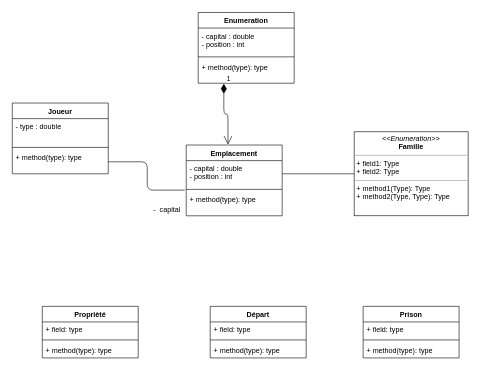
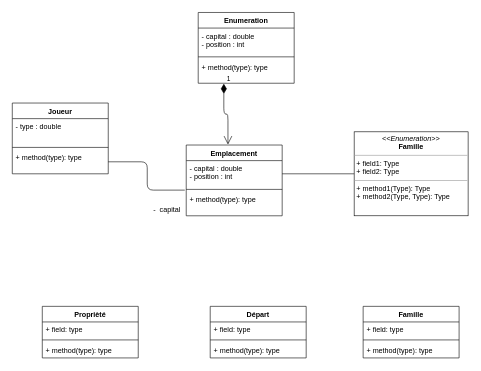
  <mxCell id="0" />
  <mxCell id="1" parent="0" />
  <mxCell id="2" value="Joueur" style="swimlane;fontStyle=1;align=center;verticalAlign=top;childLayout=stackLayout;horizontal=1;startSize=26;horizontalStack=0;resizeParent=1;resizeParentMax=0;resizeLast=0;collapsible=1;marginBottom=0;" vertex="1" parent="1"><mxGeometry x="20" y="171" width="160" height="118" as="geometry" /></mxCell>
  <mxCell id="3" value="- type : double" style="text;strokeColor=none;fillColor=none;align=left;verticalAlign=top;spacingLeft=4;spacingRight=4;overflow=hidden;rotatable=0;points=[[0,0.5],[1,0.5]];portConstraint=eastwest;" vertex="1" parent="2"><mxGeometry y="26" width="160" height="44" as="geometry" /></mxCell>
  <mxCell id="4" value="" style="line;strokeWidth=1;fillColor=none;align=left;verticalAlign=middle;spacingTop=-1;spacingLeft=3;spacingRight=3;rotatable=0;labelPosition=right;points=[];portConstraint=eastwest;" vertex="1" parent="2"><mxGeometry y="70" width="160" height="8" as="geometry" /></mxCell>
  <mxCell id="5" value="+ method(type): type" style="text;strokeColor=none;fillColor=none;align=left;verticalAlign=top;spacingLeft=4;spacingRight=4;overflow=hidden;rotatable=0;points=[[0,0.5],[1,0.5]];portConstraint=eastwest;" vertex="1" parent="2"><mxGeometry y="78" width="160" height="40" as="geometry" /></mxCell>
  <mxCell id="6" value="Enumeration" style="swimlane;fontStyle=1;align=center;verticalAlign=top;childLayout=stackLayout;horizontal=1;startSize=26;horizontalStack=0;resizeParent=1;resizeParentMax=0;resizeLast=0;collapsible=1;marginBottom=0;" vertex="1" parent="1"><mxGeometry x="330" y="20" width="160" height="118" as="geometry" /></mxCell>
  <mxCell id="7" value="- capital : double&#10;- position : int " style="text;strokeColor=none;fillColor=none;align=left;verticalAlign=top;spacingLeft=4;spacingRight=4;overflow=hidden;rotatable=0;points=[[0,0.5],[1,0.5]];portConstraint=eastwest;" vertex="1" parent="6"><mxGeometry y="26" width="160" height="44" as="geometry" /></mxCell>
  <mxCell id="8" value="" style="line;strokeWidth=1;fillColor=none;align=left;verticalAlign=middle;spacingTop=-1;spacingLeft=3;spacingRight=3;rotatable=0;labelPosition=right;points=[];portConstraint=eastwest;" vertex="1" parent="6"><mxGeometry y="70" width="160" height="8" as="geometry" /></mxCell>
  <mxCell id="9" value="+ method(type): type" style="text;strokeColor=none;fillColor=none;align=left;verticalAlign=top;spacingLeft=4;spacingRight=4;overflow=hidden;rotatable=0;points=[[0,0.5],[1,0.5]];portConstraint=eastwest;" vertex="1" parent="6"><mxGeometry y="78" width="160" height="40" as="geometry" /></mxCell>
  <mxCell id="10" value="Emplacement" style="swimlane;fontStyle=1;align=center;verticalAlign=top;childLayout=stackLayout;horizontal=1;startSize=26;horizontalStack=0;resizeParent=1;resizeParentMax=0;resizeLast=0;collapsible=1;marginBottom=0;" vertex="1" parent="1"><mxGeometry x="310" y="241" width="160" height="118" as="geometry" /></mxCell>
  <mxCell id="11" value="- capital : double&#10;- position : int " style="text;strokeColor=none;fillColor=none;align=left;verticalAlign=top;spacingLeft=4;spacingRight=4;overflow=hidden;rotatable=0;points=[[0,0.5],[1,0.5]];portConstraint=eastwest;" vertex="1" parent="10"><mxGeometry y="26" width="160" height="44" as="geometry" /></mxCell>
  <mxCell id="12" value="" style="line;strokeWidth=1;fillColor=none;align=left;verticalAlign=middle;spacingTop=-1;spacingLeft=3;spacingRight=3;rotatable=0;labelPosition=right;points=[];portConstraint=eastwest;" vertex="1" parent="10"><mxGeometry y="70" width="160" height="8" as="geometry" /></mxCell>
  <mxCell id="13" value="+ method(type): type" style="text;strokeColor=none;fillColor=none;align=left;verticalAlign=top;spacingLeft=4;spacingRight=4;overflow=hidden;rotatable=0;points=[[0,0.5],[1,0.5]];portConstraint=eastwest;" vertex="1" parent="10"><mxGeometry y="78" width="160" height="40" as="geometry" /></mxCell>
  <mxCell id="14" value="1" style="endArrow=open;html=1;endSize=12;startArrow=diamondThin;startSize=14;startFill=1;edgeStyle=orthogonalEdgeStyle;align=left;verticalAlign=bottom;entryX=0.435;entryY=-0.007;entryDx=0;entryDy=0;entryPerimeter=0;exitX=0.267;exitY=1.02;exitDx=0;exitDy=0;exitPerimeter=0;" edge="1" parent="1" source="9" target="10"><mxGeometry x="-1" y="3" relative="1" as="geometry"><mxPoint x="380" y="190" as="sourcePoint" /><mxPoint x="160" y="430" as="targetPoint" /></mxGeometry></mxCell>
  <mxCell id="15" value="&amp;nbsp;-&amp;nbsp;&amp;nbsp;capital" style="text;html=1;resizable=0;points=[];autosize=1;align=left;verticalAlign=top;spacingTop=-4;" vertex="1" parent="1"><mxGeometry x="250" y="339" width="70" height="20" as="geometry" /></mxCell>
  <mxCell id="16" value="" style="endArrow=none;html=1;edgeStyle=orthogonalEdgeStyle;entryX=-0.015;entryY=-0.07;entryDx=0;entryDy=0;entryPerimeter=0;exitX=1;exitY=0.5;exitDx=0;exitDy=0;" edge="1" parent="1" source="5" target="13"><mxGeometry relative="1" as="geometry"><mxPoint x="20" y="430" as="sourcePoint" /><mxPoint x="180" y="430" as="targetPoint" /></mxGeometry></mxCell>
  <mxCell id="17" value="&lt;p style=&quot;margin: 0px ; margin-top: 4px ; text-align: center&quot;&gt;&lt;i&gt;&amp;lt;&amp;lt;Enumeration&amp;gt;&amp;gt;&lt;/i&gt;&lt;br&gt;&lt;b&gt;Famille&lt;/b&gt;&lt;/p&gt;&lt;hr size=&quot;1&quot;&gt;&lt;p style=&quot;margin: 0px ; margin-left: 4px&quot;&gt;+ field1: Type&lt;br&gt;+ field2: Type&lt;/p&gt;&lt;hr size=&quot;1&quot;&gt;&lt;p style=&quot;margin: 0px ; margin-left: 4px&quot;&gt;+ method1(Type): Type&lt;br&gt;+ method2(Type, Type): Type&lt;/p&gt;" style="verticalAlign=top;align=left;overflow=fill;fontSize=12;fontFamily=Helvetica;html=1;" vertex="1" parent="1"><mxGeometry x="590" y="219" width="190" height="140" as="geometry" /></mxCell>
  <mxCell id="18" value="" style="endArrow=none;html=1;edgeStyle=orthogonalEdgeStyle;entryX=0;entryY=0.5;entryDx=0;entryDy=0;exitX=1;exitY=0.5;exitDx=0;exitDy=0;" edge="1" parent="1" source="11" target="17"><mxGeometry relative="1" as="geometry"><mxPoint x="0" y="430" as="sourcePoint" /><mxPoint x="160" y="430" as="targetPoint" /></mxGeometry></mxCell>
- <mxCell id="19" value="Prison" style="swimlane;fontStyle=1;align=center;verticalAlign=top;childLayout=stackLayout;horizontal=1;startSize=26;horizontalStack=0;resizeParent=1;resizeParentMax=0;resizeLast=0;collapsible=1;marginBottom=0;" vertex="1" parent="1"><mxGeometry x="605" y="510" width="160" height="86" as="geometry" /></mxCell>
+ <mxCell id="19" value="Famille" style="swimlane;fontStyle=1;align=center;verticalAlign=top;childLayout=stackLayout;horizontal=1;startSize=26;horizontalStack=0;resizeParent=1;resizeParentMax=0;resizeLast=0;collapsible=1;marginBottom=0;" vertex="1" parent="1"><mxGeometry x="605" y="510" width="160" height="86" as="geometry" /></mxCell>
  <mxCell id="20" value="+ field: type" style="text;strokeColor=none;fillColor=none;align=left;verticalAlign=top;spacingLeft=4;spacingRight=4;overflow=hidden;rotatable=0;points=[[0,0.5],[1,0.5]];portConstraint=eastwest;" vertex="1" parent="19"><mxGeometry y="26" width="160" height="26" as="geometry" /></mxCell>
  <mxCell id="21" value="" style="line;strokeWidth=1;fillColor=none;align=left;verticalAlign=middle;spacingTop=-1;spacingLeft=3;spacingRight=3;rotatable=0;labelPosition=right;points=[];portConstraint=eastwest;" vertex="1" parent="19"><mxGeometry y="52" width="160" height="8" as="geometry" /></mxCell>
  <mxCell id="22" value="+ method(type): type" style="text;strokeColor=none;fillColor=none;align=left;verticalAlign=top;spacingLeft=4;spacingRight=4;overflow=hidden;rotatable=0;points=[[0,0.5],[1,0.5]];portConstraint=eastwest;" vertex="1" parent="19"><mxGeometry y="60" width="160" height="26" as="geometry" /></mxCell>
  <mxCell id="23" value="Départ" style="swimlane;fontStyle=1;align=center;verticalAlign=top;childLayout=stackLayout;horizontal=1;startSize=26;horizontalStack=0;resizeParent=1;resizeParentMax=0;resizeLast=0;collapsible=1;marginBottom=0;" vertex="1" parent="1"><mxGeometry x="350" y="510" width="160" height="86" as="geometry" /></mxCell>
  <mxCell id="24" value="+ field: type" style="text;strokeColor=none;fillColor=none;align=left;verticalAlign=top;spacingLeft=4;spacingRight=4;overflow=hidden;rotatable=0;points=[[0,0.5],[1,0.5]];portConstraint=eastwest;" vertex="1" parent="23"><mxGeometry y="26" width="160" height="26" as="geometry" /></mxCell>
  <mxCell id="25" value="" style="line;strokeWidth=1;fillColor=none;align=left;verticalAlign=middle;spacingTop=-1;spacingLeft=3;spacingRight=3;rotatable=0;labelPosition=right;points=[];portConstraint=eastwest;" vertex="1" parent="23"><mxGeometry y="52" width="160" height="8" as="geometry" /></mxCell>
  <mxCell id="26" value="+ method(type): type" style="text;strokeColor=none;fillColor=none;align=left;verticalAlign=top;spacingLeft=4;spacingRight=4;overflow=hidden;rotatable=0;points=[[0,0.5],[1,0.5]];portConstraint=eastwest;" vertex="1" parent="23"><mxGeometry y="60" width="160" height="26" as="geometry" /></mxCell>
  <mxCell id="27" value="Proprièté" style="swimlane;fontStyle=1;align=center;verticalAlign=top;childLayout=stackLayout;horizontal=1;startSize=26;horizontalStack=0;resizeParent=1;resizeParentMax=0;resizeLast=0;collapsible=1;marginBottom=0;" vertex="1" parent="1"><mxGeometry x="70" y="510" width="160" height="86" as="geometry"><mxRectangle x="90" y="500" width="80" height="26" as="alternateBounds" /></mxGeometry></mxCell>
  <mxCell id="28" value="+ field: type" style="text;strokeColor=none;fillColor=none;align=left;verticalAlign=top;spacingLeft=4;spacingRight=4;overflow=hidden;rotatable=0;points=[[0,0.5],[1,0.5]];portConstraint=eastwest;" vertex="1" parent="27"><mxGeometry y="26" width="160" height="26" as="geometry" /></mxCell>
  <mxCell id="29" value="" style="line;strokeWidth=1;fillColor=none;align=left;verticalAlign=middle;spacingTop=-1;spacingLeft=3;spacingRight=3;rotatable=0;labelPosition=right;points=[];portConstraint=eastwest;" vertex="1" parent="27"><mxGeometry y="52" width="160" height="8" as="geometry" /></mxCell>
  <mxCell id="30" value="+ method(type): type" style="text;strokeColor=none;fillColor=none;align=left;verticalAlign=top;spacingLeft=4;spacingRight=4;overflow=hidden;rotatable=0;points=[[0,0.5],[1,0.5]];portConstraint=eastwest;" vertex="1" parent="27"><mxGeometry y="60" width="160" height="26" as="geometry" /></mxCell>
